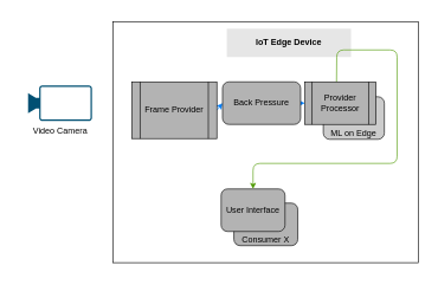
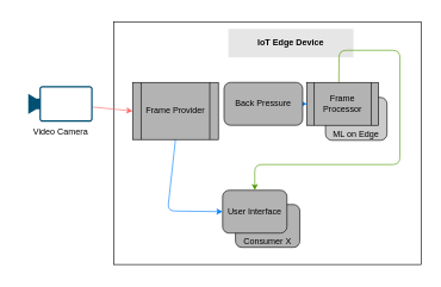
  <mxCell id="0" />
  <mxCell id="1" parent="0" />
  <mxCell id="2" value="" style="rounded=0;whiteSpace=wrap;html=1;strokeColor=none;" parent="1" vertex="1"><mxGeometry x="20" y="20" width="575" height="360" as="geometry" /></mxCell>
  <mxCell id="3" value="" style="rounded=0;whiteSpace=wrap;html=1;strokeColor=#000000;" parent="1" vertex="1"><mxGeometry x="159" y="30" width="430" height="340" as="geometry" /></mxCell>
  <mxCell id="4" value="&lt;br&gt;&lt;br&gt;&lt;br&gt;Consumer X" style="rounded=1;whiteSpace=wrap;html=1;fillColor=#B3B3B3;" parent="1" vertex="1"><mxGeometry x="329" y="286" width="90" height="60" as="geometry" /></mxCell>
+ <mxCell id="5" style="edgeStyle=none;html=1;strokeColor=#FF6666;fillColor=#FF0000;entryX=0;entryY=0.5;entryDx=0;entryDy=0;" parent="1" source="6" target="15" edge="1"><mxGeometry relative="1" as="geometry"><mxPoint x="189" y="145" as="targetPoint" /></mxGeometry></mxCell>
  <mxCell id="6" value="Video Camera" style="points=[[0,0.5,0],[0.19,0.02,0],[0.59,0,0],[0.985,0.02,0],[1,0.5,0],[0.985,0.98,0],[0.59,1,0],[0.19,0.98,0]];verticalLabelPosition=bottom;sketch=0;html=1;verticalAlign=top;aspect=fixed;align=center;pointerEvents=1;shape=mxgraph.cisco19.camera;fillColor=#005073;strokeColor=none;" parent="1" vertex="1"><mxGeometry x="39" y="120" width="90" height="50" as="geometry" /></mxCell>
- <mxCell id="7" style="edgeStyle=none;html=1;fillColor=#FF0000;strokeColor=#007FFF;exitX=1;exitY=0.5;exitDx=0;exitDy=0;entryX=0;entryY=0.5;entryDx=0;entryDy=0;" parent="1" source="15" target="10" edge="1"><mxGeometry relative="1" as="geometry"><mxPoint x="279" y="145" as="sourcePoint" /></mxGeometry></mxCell>
+ <mxCell id="8" style="edgeStyle=none;html=1;entryX=0;entryY=0.5;entryDx=0;entryDy=0;strokeColor=#007FFF;exitX=0.5;exitY=1;exitDx=0;exitDy=0;" parent="1" source="15" target="11" edge="1"><mxGeometry relative="1" as="geometry"><Array as="points"><mxPoint x="234" y="295" /></Array><mxPoint x="234" y="170" as="sourcePoint" /></mxGeometry></mxCell>
  <mxCell id="9" style="edgeStyle=none;html=1;fillColor=#FF3333;shadow=0;strokeColor=#007FFF;" parent="1" source="10" target="16" edge="1"><mxGeometry relative="1" as="geometry"><mxPoint x="429" y="145" as="targetPoint" /></mxGeometry></mxCell>
  <mxCell id="10" value="Back Pressure" style="rounded=1;whiteSpace=wrap;html=1;fillColor=#B3B3B3;" parent="1" vertex="1"><mxGeometry x="313" y="115" width="110" height="60" as="geometry" /></mxCell>
  <mxCell id="11" value="User Interface" style="rounded=1;whiteSpace=wrap;html=1;fillColor=#B3B3B3;" parent="1" vertex="1"><mxGeometry x="311" y="266" width="90" height="60" as="geometry" /></mxCell>
  <mxCell id="12" value="&lt;b&gt;IoT Edge Device&lt;/b&gt;" style="text;html=1;strokeColor=none;fillColor=#E6E6E6;align=center;verticalAlign=middle;whiteSpace=wrap;rounded=0;" parent="1" vertex="1"><mxGeometry x="319" y="40" width="175" height="40" as="geometry" /></mxCell>
  <mxCell id="13" value="&lt;br&gt;&lt;br&gt;&lt;br&gt;ML on Edge" style="rounded=1;whiteSpace=wrap;html=1;fillColor=#CCCCCC;" parent="1" vertex="1"><mxGeometry x="455" y="136" width="86" height="60" as="geometry" /></mxCell>
  <mxCell id="14" style="edgeStyle=none;html=1;entryX=0.5;entryY=0;entryDx=0;entryDy=0;exitX=0.446;exitY=0.007;exitDx=0;exitDy=0;strokeColor=#4D9900;exitPerimeter=0;" parent="1" source="16" target="11" edge="1"><mxGeometry relative="1" as="geometry"><Array as="points"><mxPoint x="474" y="70" /><mxPoint x="559" y="70" /><mxPoint x="559" y="230" /><mxPoint x="356" y="230" /></Array><mxPoint x="474" y="110" as="sourcePoint" /></mxGeometry></mxCell>
  <mxCell id="15" value="Frame Provider" style="shape=process;whiteSpace=wrap;html=1;backgroundOutline=1;fillColor=#B3B3B3;" parent="1" vertex="1"><mxGeometry x="185" y="115" width="120" height="80" as="geometry" /></mxCell>
- <mxCell id="16" value="Provider Processor" style="shape=process;whiteSpace=wrap;html=1;backgroundOutline=1;fillColor=#B3B3B3;" parent="1" vertex="1"><mxGeometry x="429" y="115" width="100" height="60" as="geometry" /></mxCell>
+ <mxCell id="16" value="Frame Processor" style="shape=process;whiteSpace=wrap;html=1;backgroundOutline=1;fillColor=#B3B3B3;" parent="1" vertex="1"><mxGeometry x="429" y="115" width="100" height="60" as="geometry" /></mxCell>
